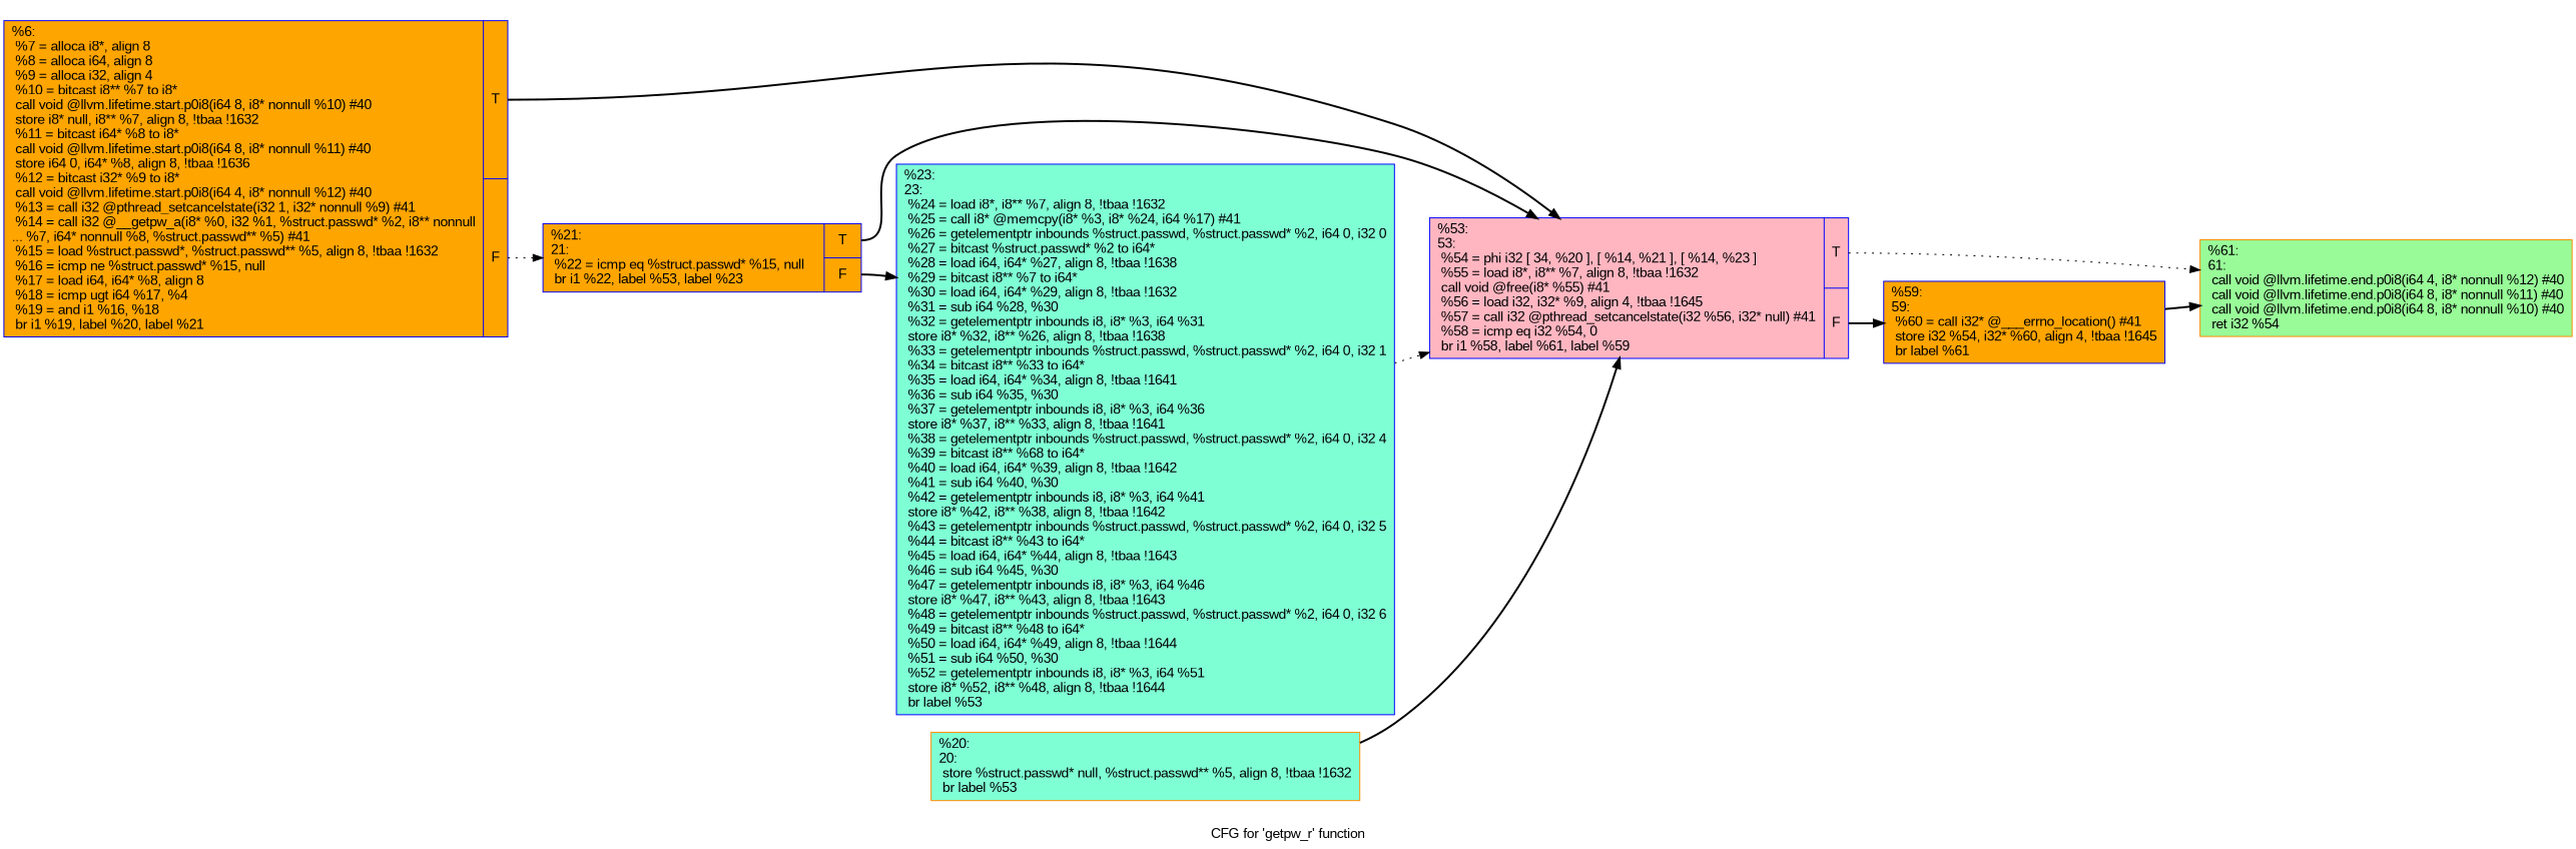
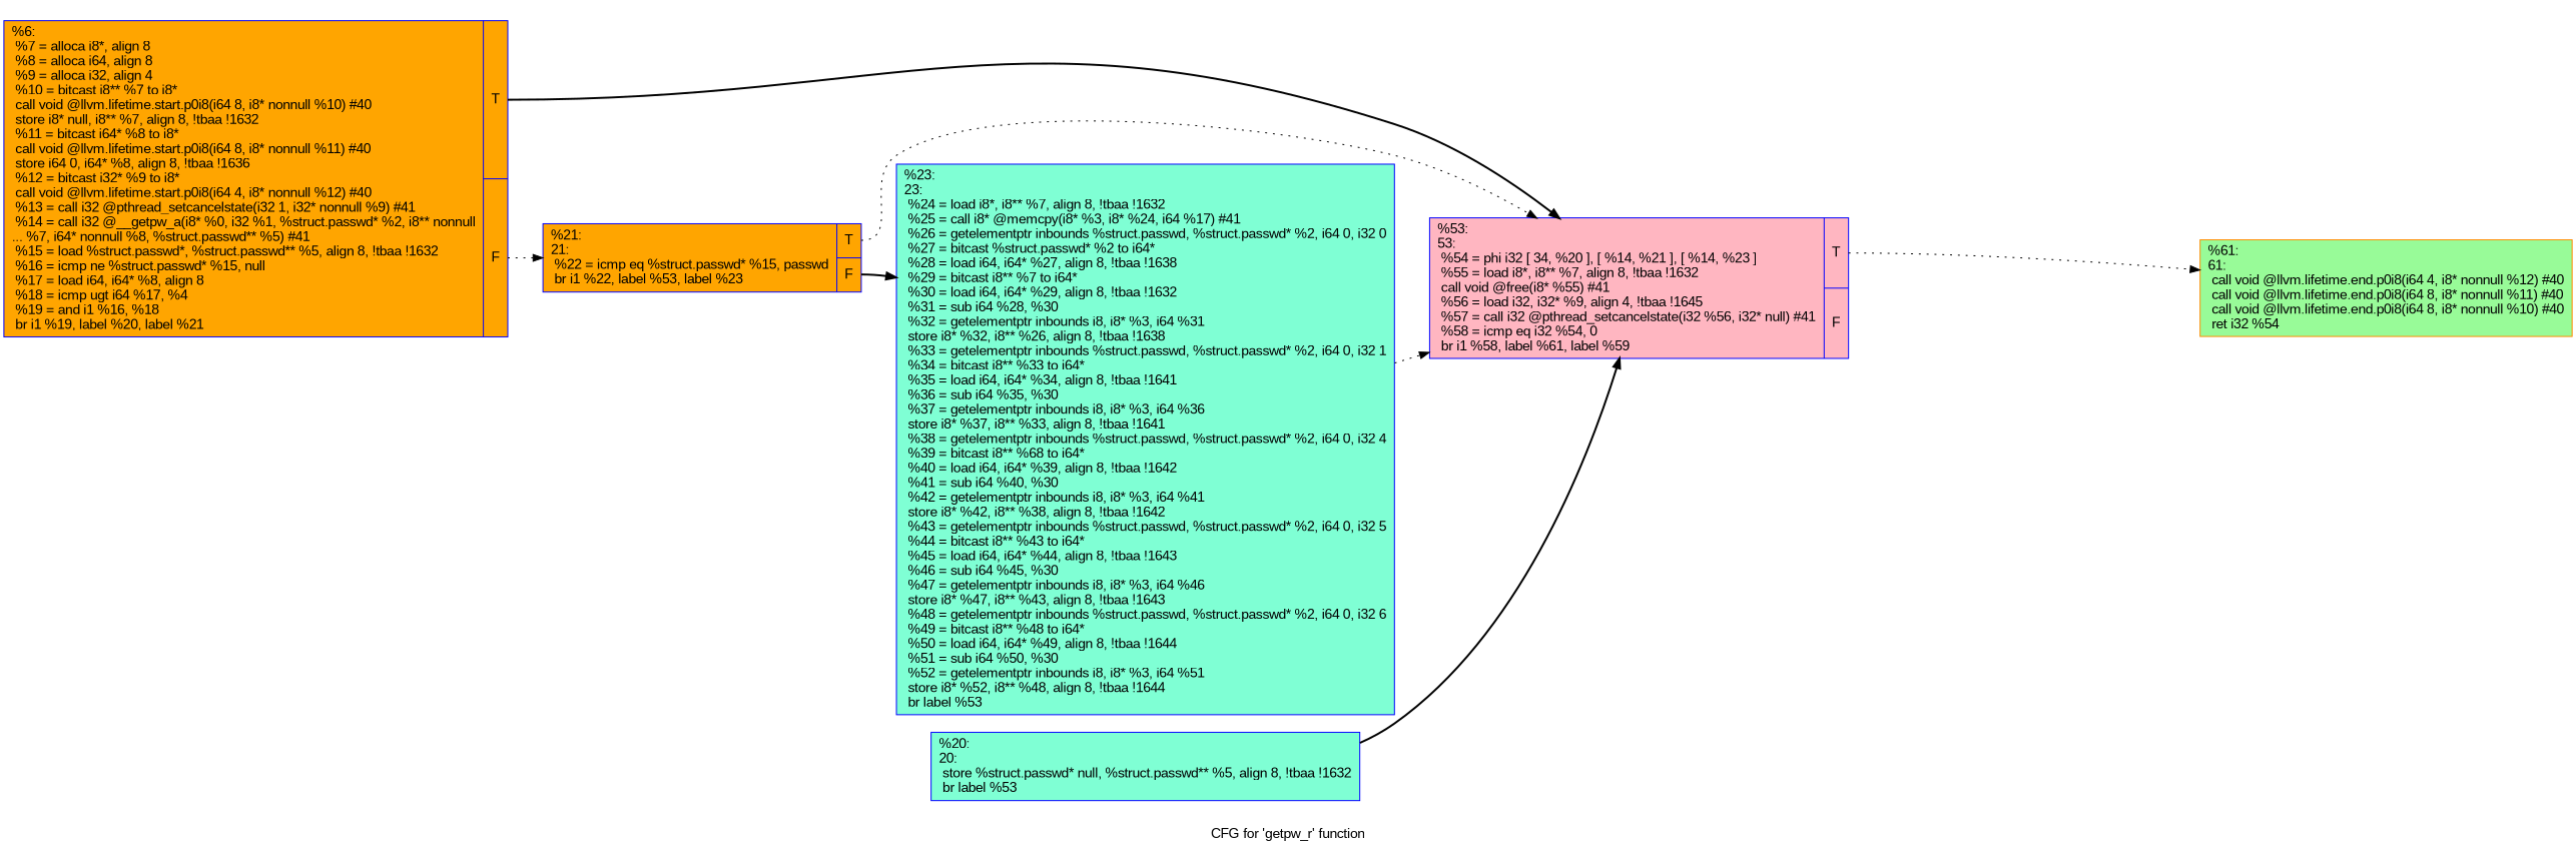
  digraph {
    fontname="Liberation Sans"
    label="CFG for 'getpw_r' function"
    rankdir=LR
    node [color=blue fillcolor=orange fontname="Liberation Sans" shape=record style=filled]
    edge [fontname="Liberation Sans" style=bold]
    n1 [label="{%6:\l  %7 = alloca i8*, align 8\l  %8 = alloca i64, align 8\l  %9 = alloca i32, align 4\l  %10 = bitcast i8** %7 to i8*\l  call void @llvm.lifetime.start.p0i8(i64 8, i8* nonnull %10) #40\l  store i8* null, i8** %7, align 8, !tbaa !1632\l  %11 = bitcast i64* %8 to i8*\l  call void @llvm.lifetime.start.p0i8(i64 8, i8* nonnull %11) #40\l  store i64 0, i64* %8, align 8, !tbaa !1636\l  %12 = bitcast i32* %9 to i8*\l  call void @llvm.lifetime.start.p0i8(i64 4, i8* nonnull %12) #40\l  %13 = call i32 @pthread_setcancelstate(i32 1, i32* nonnull %9) #41\l  %14 = call i32 @__getpw_a(i8* %0, i32 %1, %struct.passwd* %2, i8** nonnull\l... %7, i64* nonnull %8, %struct.passwd** %5) #41\l  %15 = load %struct.passwd*, %struct.passwd** %5, align 8, !tbaa !1632\l  %16 = icmp ne %struct.passwd* %15, null\l  %17 = load i64, i64* %8, align 8\l  %18 = icmp ugt i64 %17, %4\l  %19 = and i1 %16, %18\l  br i1 %19, label %20, label %21\l|{<s0>T|<s1>F}}"]
-   n2 [label="{%21:\l21:                                               \l  %22 = icmp eq %struct.passwd* %15, null\l  br i1 %22, label %53, label %23\l|{<s0>T|<s1>F}}"]
+   n2 [label="{%21:\l21:                                               \l  %22 = icmp eq %struct.passwd* %15, passwd\l  br i1 %22, label %53, label %23\l|{<s0>T|<s1>F}}"]
    n3 [fillcolor=lightpink label="{%53:\l53:                                               \l  %54 = phi i32 [ 34, %20 ], [ %14, %21 ], [ %14, %23 ]\l  %55 = load i8*, i8** %7, align 8, !tbaa !1632\l  call void @free(i8* %55) #41\l  %56 = load i32, i32* %9, align 4, !tbaa !1645\l  %57 = call i32 @pthread_setcancelstate(i32 %56, i32* null) #41\l  %58 = icmp eq i32 %54, 0\l  br i1 %58, label %61, label %59\l|{<s0>T|<s1>F}}"]
-   n4 [color=darkorange fillcolor=aquamarine label="{%20:\l20:                                               \l  store %struct.passwd* null, %struct.passwd** %5, align 8, !tbaa !1632\l  br label %53\l}"]
+   n4 [fillcolor=aquamarine label="{%20:\l20:                                               \l  store %struct.passwd* null, %struct.passwd** %5, align 8, !tbaa !1632\l  br label %53\l}"]
    n5 [fillcolor=aquamarine label="{%23:\l23:                                               \l  %24 = load i8*, i8** %7, align 8, !tbaa !1632\l  %25 = call i8* @memcpy(i8* %3, i8* %24, i64 %17) #41\l  %26 = getelementptr inbounds %struct.passwd, %struct.passwd* %2, i64 0, i32 0\l  %27 = bitcast %struct.passwd* %2 to i64*\l  %28 = load i64, i64* %27, align 8, !tbaa !1638\l  %29 = bitcast i8** %7 to i64*\l  %30 = load i64, i64* %29, align 8, !tbaa !1632\l  %31 = sub i64 %28, %30\l  %32 = getelementptr inbounds i8, i8* %3, i64 %31\l  store i8* %32, i8** %26, align 8, !tbaa !1638\l  %33 = getelementptr inbounds %struct.passwd, %struct.passwd* %2, i64 0, i32 1\l  %34 = bitcast i8** %33 to i64*\l  %35 = load i64, i64* %34, align 8, !tbaa !1641\l  %36 = sub i64 %35, %30\l  %37 = getelementptr inbounds i8, i8* %3, i64 %36\l  store i8* %37, i8** %33, align 8, !tbaa !1641\l  %38 = getelementptr inbounds %struct.passwd, %struct.passwd* %2, i64 0, i32 4\l  %39 = bitcast i8** %68 to i64*\l  %40 = load i64, i64* %39, align 8, !tbaa !1642\l  %41 = sub i64 %40, %30\l  %42 = getelementptr inbounds i8, i8* %3, i64 %41\l  store i8* %42, i8** %38, align 8, !tbaa !1642\l  %43 = getelementptr inbounds %struct.passwd, %struct.passwd* %2, i64 0, i32 5\l  %44 = bitcast i8** %43 to i64*\l  %45 = load i64, i64* %44, align 8, !tbaa !1643\l  %46 = sub i64 %45, %30\l  %47 = getelementptr inbounds i8, i8* %3, i64 %46\l  store i8* %47, i8** %43, align 8, !tbaa !1643\l  %48 = getelementptr inbounds %struct.passwd, %struct.passwd* %2, i64 0, i32 6\l  %49 = bitcast i8** %48 to i64*\l  %50 = load i64, i64* %49, align 8, !tbaa !1644\l  %51 = sub i64 %50, %30\l  %52 = getelementptr inbounds i8, i8* %3, i64 %51\l  store i8* %52, i8** %48, align 8, !tbaa !1644\l  br label %53\l}"]
    n6 [color=darkorange fillcolor=palegreen label="{%61:\l61:                                               \l  call void @llvm.lifetime.end.p0i8(i64 4, i8* nonnull %12) #40\l  call void @llvm.lifetime.end.p0i8(i64 8, i8* nonnull %11) #40\l  call void @llvm.lifetime.end.p0i8(i64 8, i8* nonnull %10) #40\l  ret i32 %54\l}"]
-   n7 [label="{%59:\l59:                                               \l  %60 = call i32* @___errno_location() #41\l  store i32 %54, i32* %60, align 4, !tbaa !1645\l  br label %61\l}"]
    n1 -> n2 [style=dotted tailport=s1]
    n1 -> n3 [tailport=s0]
-   n2 -> n3 [tailport=s0]
+   n2 -> n3 [style=dotted tailport=s0]
    n2 -> n5 [tailport=s1]
    n3 -> n6 [style=dotted tailport=s0]
-   n3 -> n7 [tailport=s1]
    n4 -> n3
    n5 -> n3 [style=dotted]
-   n7 -> n6
  }
